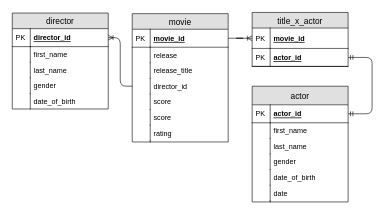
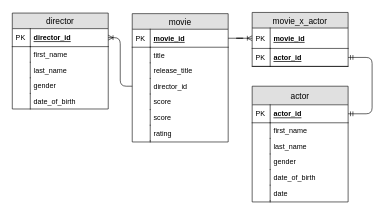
  <mxCell id="0" />
  <mxCell id="1" parent="0" />
  <mxCell id="2" value="movie" style="swimlane;fontStyle=0;childLayout=stackLayout;horizontal=1;startSize=26;fillColor=#e0e0e0;horizontalStack=0;resizeParent=1;resizeParentMax=0;resizeLast=0;collapsible=1;marginBottom=0;swimlaneFillColor=#ffffff;align=center;fontSize=14;" vertex="1" parent="1"><mxGeometry x="220" y="22" width="160" height="214" as="geometry" /></mxCell>
  <mxCell id="3" value="movie_id" style="shape=partialRectangle;top=0;left=0;right=0;bottom=1;align=left;verticalAlign=middle;fillColor=none;spacingLeft=34;spacingRight=4;overflow=hidden;rotatable=0;points=[[0,0.5],[1,0.5]];portConstraint=eastwest;dropTarget=0;fontStyle=5;fontSize=12;" vertex="1" parent="2"><mxGeometry y="26" width="160" height="30" as="geometry" /></mxCell>
  <mxCell id="4" value="PK" style="shape=partialRectangle;top=0;left=0;bottom=0;fillColor=none;align=left;verticalAlign=middle;spacingLeft=4;spacingRight=4;overflow=hidden;rotatable=0;points=[];portConstraint=eastwest;part=1;fontSize=12;" vertex="1" connectable="0" parent="3"><mxGeometry width="30" height="30" as="geometry" /></mxCell>
- <mxCell id="5" value="release" style="shape=partialRectangle;top=0;left=0;right=0;bottom=0;align=left;verticalAlign=top;fillColor=none;spacingLeft=34;spacingRight=4;overflow=hidden;rotatable=0;points=[[0,0.5],[1,0.5]];portConstraint=eastwest;dropTarget=0;fontSize=12;" vertex="1" parent="2"><mxGeometry y="56" width="160" height="26" as="geometry" /></mxCell>
+ <mxCell id="5" value="title" style="shape=partialRectangle;top=0;left=0;right=0;bottom=0;align=left;verticalAlign=top;fillColor=none;spacingLeft=34;spacingRight=4;overflow=hidden;rotatable=0;points=[[0,0.5],[1,0.5]];portConstraint=eastwest;dropTarget=0;fontSize=12;" vertex="1" parent="2"><mxGeometry y="56" width="160" height="26" as="geometry" /></mxCell>
  <mxCell id="6" value="" style="shape=partialRectangle;top=0;left=0;bottom=0;fillColor=none;align=left;verticalAlign=top;spacingLeft=4;spacingRight=4;overflow=hidden;rotatable=0;points=[];portConstraint=eastwest;part=1;fontSize=12;" vertex="1" connectable="0" parent="5"><mxGeometry width="30" height="26" as="geometry" /></mxCell>
  <mxCell id="7" value="release_title" style="shape=partialRectangle;top=0;left=0;right=0;bottom=0;align=left;verticalAlign=top;fillColor=none;spacingLeft=34;spacingRight=4;overflow=hidden;rotatable=0;points=[[0,0.5],[1,0.5]];portConstraint=eastwest;dropTarget=0;fontSize=12;" vertex="1" parent="2"><mxGeometry y="82" width="160" height="26" as="geometry" /></mxCell>
  <mxCell id="8" value="" style="shape=partialRectangle;top=0;left=0;bottom=0;fillColor=none;align=left;verticalAlign=top;spacingLeft=4;spacingRight=4;overflow=hidden;rotatable=0;points=[];portConstraint=eastwest;part=1;fontSize=12;" vertex="1" connectable="0" parent="7"><mxGeometry width="30" height="26" as="geometry" /></mxCell>
  <mxCell id="9" value="director_id" style="shape=partialRectangle;top=0;left=0;right=0;bottom=0;align=left;verticalAlign=top;fillColor=none;spacingLeft=34;spacingRight=4;overflow=hidden;rotatable=0;points=[[0,0.5],[1,0.5]];portConstraint=eastwest;dropTarget=0;fontSize=12;" vertex="1" parent="2"><mxGeometry y="108" width="160" height="26" as="geometry" /></mxCell>
  <mxCell id="10" value="" style="shape=partialRectangle;top=0;left=0;bottom=0;fillColor=none;align=left;verticalAlign=top;spacingLeft=4;spacingRight=4;overflow=hidden;rotatable=0;points=[];portConstraint=eastwest;part=1;fontSize=12;" vertex="1" connectable="0" parent="9"><mxGeometry width="30" height="26" as="geometry" /></mxCell>
  <mxCell id="11" value="score" style="shape=partialRectangle;top=0;left=0;right=0;bottom=0;align=left;verticalAlign=top;fillColor=none;spacingLeft=34;spacingRight=4;overflow=hidden;rotatable=0;points=[[0,0.5],[1,0.5]];portConstraint=eastwest;dropTarget=0;fontSize=12;" vertex="1" parent="2"><mxGeometry y="134" width="160" height="26" as="geometry" /></mxCell>
  <mxCell id="12" value="" style="shape=partialRectangle;top=0;left=0;bottom=0;fillColor=none;align=left;verticalAlign=top;spacingLeft=4;spacingRight=4;overflow=hidden;rotatable=0;points=[];portConstraint=eastwest;part=1;fontSize=12;" vertex="1" connectable="0" parent="11"><mxGeometry width="30" height="26" as="geometry" /></mxCell>
  <mxCell id="13" value="score" style="shape=partialRectangle;top=0;left=0;right=0;bottom=0;align=left;verticalAlign=top;fillColor=none;spacingLeft=34;spacingRight=4;overflow=hidden;rotatable=0;points=[[0,0.5],[1,0.5]];portConstraint=eastwest;dropTarget=0;fontSize=12;" vertex="1" parent="2"><mxGeometry y="160" width="160" height="26" as="geometry" /></mxCell>
  <mxCell id="14" value="" style="shape=partialRectangle;top=0;left=0;bottom=0;fillColor=none;align=left;verticalAlign=top;spacingLeft=4;spacingRight=4;overflow=hidden;rotatable=0;points=[];portConstraint=eastwest;part=1;fontSize=12;" vertex="1" connectable="0" parent="13"><mxGeometry width="30" height="26" as="geometry" /></mxCell>
  <mxCell id="15" value="rating" style="shape=partialRectangle;top=0;left=0;right=0;bottom=0;align=left;verticalAlign=top;fillColor=none;spacingLeft=34;spacingRight=4;overflow=hidden;rotatable=0;points=[[0,0.5],[1,0.5]];portConstraint=eastwest;dropTarget=0;fontSize=12;" vertex="1" parent="2"><mxGeometry y="186" width="160" height="26" as="geometry" /></mxCell>
  <mxCell id="16" value="" style="shape=partialRectangle;top=0;left=0;bottom=0;fillColor=none;align=left;verticalAlign=top;spacingLeft=4;spacingRight=4;overflow=hidden;rotatable=0;points=[];portConstraint=eastwest;part=1;fontSize=12;" vertex="1" connectable="0" parent="15"><mxGeometry width="30" height="26" as="geometry" /></mxCell>
  <mxCell id="17" value="" style="shape=partialRectangle;top=0;left=0;right=0;bottom=0;align=left;verticalAlign=top;fillColor=none;spacingLeft=34;spacingRight=4;overflow=hidden;rotatable=0;points=[[0,0.5],[1,0.5]];portConstraint=eastwest;dropTarget=0;fontSize=12;" vertex="1" parent="2"><mxGeometry y="212" width="160" height="2" as="geometry" /></mxCell>
  <mxCell id="18" value="" style="shape=partialRectangle;top=0;left=0;bottom=0;fillColor=none;align=left;verticalAlign=top;spacingLeft=4;spacingRight=4;overflow=hidden;rotatable=0;points=[];portConstraint=eastwest;part=1;fontSize=12;" vertex="1" connectable="0" parent="17"><mxGeometry width="30" height="2" as="geometry" /></mxCell>
  <mxCell id="19" value="director" style="swimlane;fontStyle=0;childLayout=stackLayout;horizontal=1;startSize=26;fillColor=#e0e0e0;horizontalStack=0;resizeParent=1;resizeParentMax=0;resizeLast=0;collapsible=1;marginBottom=0;swimlaneFillColor=#ffffff;align=center;fontSize=14;" vertex="1" parent="1"><mxGeometry x="20" y="21" width="160" height="160" as="geometry" /></mxCell>
  <mxCell id="20" value="director_id" style="shape=partialRectangle;top=0;left=0;right=0;bottom=1;align=left;verticalAlign=middle;fillColor=none;spacingLeft=34;spacingRight=4;overflow=hidden;rotatable=0;points=[[0,0.5],[1,0.5]];portConstraint=eastwest;dropTarget=0;fontStyle=5;fontSize=12;" vertex="1" parent="19"><mxGeometry y="26" width="160" height="30" as="geometry" /></mxCell>
  <mxCell id="21" value="PK" style="shape=partialRectangle;top=0;left=0;bottom=0;fillColor=none;align=left;verticalAlign=middle;spacingLeft=4;spacingRight=4;overflow=hidden;rotatable=0;points=[];portConstraint=eastwest;part=1;fontSize=12;" vertex="1" connectable="0" parent="20"><mxGeometry width="30" height="30" as="geometry" /></mxCell>
  <mxCell id="22" value="first_name" style="shape=partialRectangle;top=0;left=0;right=0;bottom=0;align=left;verticalAlign=top;fillColor=none;spacingLeft=34;spacingRight=4;overflow=hidden;rotatable=0;points=[[0,0.5],[1,0.5]];portConstraint=eastwest;dropTarget=0;fontSize=12;" vertex="1" parent="19"><mxGeometry y="56" width="160" height="26" as="geometry" /></mxCell>
  <mxCell id="23" value="" style="shape=partialRectangle;top=0;left=0;bottom=0;fillColor=none;align=left;verticalAlign=top;spacingLeft=4;spacingRight=4;overflow=hidden;rotatable=0;points=[];portConstraint=eastwest;part=1;fontSize=12;" vertex="1" connectable="0" parent="22"><mxGeometry width="30" height="26" as="geometry" /></mxCell>
  <mxCell id="24" value="last_name" style="shape=partialRectangle;top=0;left=0;right=0;bottom=0;align=left;verticalAlign=top;fillColor=none;spacingLeft=34;spacingRight=4;overflow=hidden;rotatable=0;points=[[0,0.5],[1,0.5]];portConstraint=eastwest;dropTarget=0;fontSize=12;" vertex="1" parent="19"><mxGeometry y="82" width="160" height="26" as="geometry" /></mxCell>
  <mxCell id="25" value="" style="shape=partialRectangle;top=0;left=0;bottom=0;fillColor=none;align=left;verticalAlign=top;spacingLeft=4;spacingRight=4;overflow=hidden;rotatable=0;points=[];portConstraint=eastwest;part=1;fontSize=12;" vertex="1" connectable="0" parent="24"><mxGeometry width="30" height="26" as="geometry" /></mxCell>
  <mxCell id="26" value="gender" style="shape=partialRectangle;top=0;left=0;right=0;bottom=0;align=left;verticalAlign=top;fillColor=none;spacingLeft=34;spacingRight=4;overflow=hidden;rotatable=0;points=[[0,0.5],[1,0.5]];portConstraint=eastwest;dropTarget=0;fontSize=12;" vertex="1" parent="19"><mxGeometry y="108" width="160" height="26" as="geometry" /></mxCell>
  <mxCell id="27" value="" style="shape=partialRectangle;top=0;left=0;bottom=0;fillColor=none;align=left;verticalAlign=top;spacingLeft=4;spacingRight=4;overflow=hidden;rotatable=0;points=[];portConstraint=eastwest;part=1;fontSize=12;" vertex="1" connectable="0" parent="26"><mxGeometry width="30" height="26" as="geometry" /></mxCell>
  <mxCell id="28" value="date_of_birth&#10;&#10;" style="shape=partialRectangle;top=0;left=0;right=0;bottom=0;align=left;verticalAlign=top;fillColor=none;spacingLeft=34;spacingRight=4;overflow=hidden;rotatable=0;points=[[0,0.5],[1,0.5]];portConstraint=eastwest;dropTarget=0;fontSize=12;" vertex="1" parent="19"><mxGeometry y="134" width="160" height="26" as="geometry" /></mxCell>
  <mxCell id="29" value="" style="shape=partialRectangle;top=0;left=0;bottom=0;fillColor=none;align=left;verticalAlign=top;spacingLeft=4;spacingRight=4;overflow=hidden;rotatable=0;points=[];portConstraint=eastwest;part=1;fontSize=12;" vertex="1" connectable="0" parent="28"><mxGeometry width="30" height="26" as="geometry" /></mxCell>
  <mxCell id="30" value="actor" style="swimlane;fontStyle=0;childLayout=stackLayout;horizontal=1;startSize=31;fillColor=#e0e0e0;horizontalStack=0;resizeParent=1;resizeParentMax=0;resizeLast=0;collapsible=1;marginBottom=0;swimlaneFillColor=#ffffff;align=center;fontSize=14;" vertex="1" parent="1"><mxGeometry x="420" y="143" width="160" height="193" as="geometry" /></mxCell>
  <mxCell id="31" value="actor_id" style="shape=partialRectangle;top=0;left=0;right=0;bottom=1;align=left;verticalAlign=middle;fillColor=none;spacingLeft=34;spacingRight=4;overflow=hidden;rotatable=0;points=[[0,0.5],[1,0.5]];portConstraint=eastwest;dropTarget=0;fontStyle=5;fontSize=12;" vertex="1" parent="30"><mxGeometry y="31" width="160" height="30" as="geometry" /></mxCell>
  <mxCell id="32" value="PK" style="shape=partialRectangle;top=0;left=0;bottom=0;fillColor=none;align=left;verticalAlign=middle;spacingLeft=4;spacingRight=4;overflow=hidden;rotatable=0;points=[];portConstraint=eastwest;part=1;fontSize=12;" vertex="1" connectable="0" parent="31"><mxGeometry width="30" height="30" as="geometry" /></mxCell>
  <mxCell id="33" value="first_name" style="shape=partialRectangle;top=0;left=0;right=0;bottom=0;align=left;verticalAlign=top;fillColor=none;spacingLeft=34;spacingRight=4;overflow=hidden;rotatable=0;points=[[0,0.5],[1,0.5]];portConstraint=eastwest;dropTarget=0;fontSize=12;" vertex="1" parent="30"><mxGeometry y="61" width="160" height="26" as="geometry" /></mxCell>
  <mxCell id="34" value="" style="shape=partialRectangle;top=0;left=0;bottom=0;fillColor=none;align=left;verticalAlign=top;spacingLeft=4;spacingRight=4;overflow=hidden;rotatable=0;points=[];portConstraint=eastwest;part=1;fontSize=12;" vertex="1" connectable="0" parent="33"><mxGeometry width="30" height="26" as="geometry" /></mxCell>
  <mxCell id="35" value="last_name" style="shape=partialRectangle;top=0;left=0;right=0;bottom=0;align=left;verticalAlign=top;fillColor=none;spacingLeft=34;spacingRight=4;overflow=hidden;rotatable=0;points=[[0,0.5],[1,0.5]];portConstraint=eastwest;dropTarget=0;fontSize=12;" vertex="1" parent="30"><mxGeometry y="87" width="160" height="26" as="geometry" /></mxCell>
  <mxCell id="36" value="" style="shape=partialRectangle;top=0;left=0;bottom=0;fillColor=none;align=left;verticalAlign=top;spacingLeft=4;spacingRight=4;overflow=hidden;rotatable=0;points=[];portConstraint=eastwest;part=1;fontSize=12;" vertex="1" connectable="0" parent="35"><mxGeometry width="30" height="26" as="geometry" /></mxCell>
  <mxCell id="37" value="gender" style="shape=partialRectangle;top=0;left=0;right=0;bottom=0;align=left;verticalAlign=top;fillColor=none;spacingLeft=34;spacingRight=4;overflow=hidden;rotatable=0;points=[[0,0.5],[1,0.5]];portConstraint=eastwest;dropTarget=0;fontSize=12;" vertex="1" parent="30"><mxGeometry y="113" width="160" height="26" as="geometry" /></mxCell>
  <mxCell id="38" value="" style="shape=partialRectangle;top=0;left=0;bottom=0;fillColor=none;align=left;verticalAlign=top;spacingLeft=4;spacingRight=4;overflow=hidden;rotatable=0;points=[];portConstraint=eastwest;part=1;fontSize=12;" vertex="1" connectable="0" parent="37"><mxGeometry width="30" height="26" as="geometry" /></mxCell>
  <mxCell id="39" value="date_of_birth" style="shape=partialRectangle;top=0;left=0;right=0;bottom=0;align=left;verticalAlign=top;fillColor=none;spacingLeft=34;spacingRight=4;overflow=hidden;rotatable=0;points=[[0,0.5],[1,0.5]];portConstraint=eastwest;dropTarget=0;fontSize=12;" vertex="1" parent="30"><mxGeometry y="139" width="160" height="26" as="geometry" /></mxCell>
  <mxCell id="40" value="" style="shape=partialRectangle;top=0;left=0;bottom=0;fillColor=none;align=left;verticalAlign=top;spacingLeft=4;spacingRight=4;overflow=hidden;rotatable=0;points=[];portConstraint=eastwest;part=1;fontSize=12;" vertex="1" connectable="0" parent="39"><mxGeometry width="30" height="26" as="geometry" /></mxCell>
  <mxCell id="41" value="date&#10;&#10;" style="shape=partialRectangle;top=0;left=0;right=0;bottom=0;align=left;verticalAlign=top;fillColor=none;spacingLeft=34;spacingRight=4;overflow=hidden;rotatable=0;points=[[0,0.5],[1,0.5]];portConstraint=eastwest;dropTarget=0;fontSize=12;" vertex="1" parent="30"><mxGeometry y="165" width="160" height="26" as="geometry" /></mxCell>
  <mxCell id="42" value="" style="shape=partialRectangle;top=0;left=0;bottom=0;fillColor=none;align=left;verticalAlign=top;spacingLeft=4;spacingRight=4;overflow=hidden;rotatable=0;points=[];portConstraint=eastwest;part=1;fontSize=12;" vertex="1" connectable="0" parent="41"><mxGeometry width="30" height="26" as="geometry" /></mxCell>
  <mxCell id="43" value="" style="shape=partialRectangle;top=0;left=0;right=0;bottom=0;align=left;verticalAlign=top;fillColor=none;spacingLeft=34;spacingRight=4;overflow=hidden;rotatable=0;points=[[0,0.5],[1,0.5]];portConstraint=eastwest;dropTarget=0;fontSize=12;" vertex="1" parent="30"><mxGeometry y="191" width="160" height="2" as="geometry" /></mxCell>
  <mxCell id="44" value="" style="shape=partialRectangle;top=0;left=0;bottom=0;fillColor=none;align=left;verticalAlign=top;spacingLeft=4;spacingRight=4;overflow=hidden;rotatable=0;points=[];portConstraint=eastwest;part=1;fontSize=12;" vertex="1" connectable="0" parent="43"><mxGeometry width="30" height="2" as="geometry" /></mxCell>
- <mxCell id="45" value="title_x_actor" style="swimlane;fontStyle=0;childLayout=stackLayout;horizontal=1;startSize=26;fillColor=#e0e0e0;horizontalStack=0;resizeParent=1;resizeParentMax=0;resizeLast=0;collapsible=1;marginBottom=0;swimlaneFillColor=#ffffff;align=center;fontSize=14;" vertex="1" parent="1"><mxGeometry x="420" y="20" width="160" height="90" as="geometry" /></mxCell>
+ <mxCell id="45" value="movie_x_actor" style="swimlane;fontStyle=0;childLayout=stackLayout;horizontal=1;startSize=26;fillColor=#e0e0e0;horizontalStack=0;resizeParent=1;resizeParentMax=0;resizeLast=0;collapsible=1;marginBottom=0;swimlaneFillColor=#ffffff;align=center;fontSize=14;" vertex="1" parent="1"><mxGeometry x="420" y="20" width="160" height="90" as="geometry" /></mxCell>
  <mxCell id="46" value="movie_id" style="shape=partialRectangle;top=0;left=0;right=0;bottom=1;align=left;verticalAlign=middle;fillColor=none;spacingLeft=34;spacingRight=4;overflow=hidden;rotatable=0;points=[[0,0.5],[1,0.5]];portConstraint=eastwest;dropTarget=0;fontStyle=5;fontSize=12;" vertex="1" parent="45"><mxGeometry y="26" width="160" height="34" as="geometry" /></mxCell>
  <mxCell id="47" value="PK" style="shape=partialRectangle;top=0;left=0;bottom=0;fillColor=none;align=left;verticalAlign=middle;spacingLeft=4;spacingRight=4;overflow=hidden;rotatable=0;points=[];portConstraint=eastwest;part=1;fontSize=12;" vertex="1" connectable="0" parent="46"><mxGeometry width="30" height="34" as="geometry" /></mxCell>
  <mxCell id="48" value="actor_id" style="shape=partialRectangle;top=0;left=0;right=0;bottom=1;align=left;verticalAlign=middle;fillColor=none;spacingLeft=34;spacingRight=4;overflow=hidden;rotatable=0;points=[[0,0.5],[1,0.5]];portConstraint=eastwest;dropTarget=0;fontStyle=5;fontSize=12;" vertex="1" parent="45"><mxGeometry y="60" width="160" height="30" as="geometry" /></mxCell>
  <mxCell id="49" value="PK" style="shape=partialRectangle;top=0;left=0;bottom=0;fillColor=none;align=left;verticalAlign=middle;spacingLeft=4;spacingRight=4;overflow=hidden;rotatable=0;points=[];portConstraint=eastwest;part=1;fontSize=12;" vertex="1" connectable="0" parent="48"><mxGeometry width="30" height="30" as="geometry" /></mxCell>
  <mxCell id="50" value="" style="edgeStyle=elbowEdgeStyle;fontSize=12;html=1;endArrow=ERoneToMany;shadow=0;entryX=1;entryY=0.5;entryDx=0;entryDy=0;exitX=0;exitY=0.5;exitDx=0;exitDy=0;" edge="1" parent="1" source="9" target="20"><mxGeometry width="100" height="100" relative="1" as="geometry"><mxPoint x="270" y="472" as="sourcePoint" /><mxPoint x="200" y="392" as="targetPoint" /></mxGeometry></mxCell>
  <mxCell id="51" value="" style="edgeStyle=orthogonalEdgeStyle;fontSize=12;html=1;endArrow=ERmandOne;startArrow=ERmandOne;shadow=0;exitX=1;exitY=0.5;exitDx=0;exitDy=0;entryX=1;entryY=0.5;entryDx=0;entryDy=0;" edge="1" parent="1" source="31" target="48"><mxGeometry width="100" height="100" relative="1" as="geometry"><mxPoint x="640" y="321" as="sourcePoint" /><mxPoint x="740" y="221" as="targetPoint" /><Array as="points"><mxPoint x="620" y="189" /><mxPoint x="620" y="95" /></Array></mxGeometry></mxCell>
  <mxCell id="52" value="" style="edgeStyle=entityRelationEdgeStyle;fontSize=12;html=1;endArrow=ERoneToMany;shadow=0;exitX=1;exitY=0.5;exitDx=0;exitDy=0;entryX=0;entryY=0.5;entryDx=0;entryDy=0;" edge="1" parent="1" source="3" target="46"><mxGeometry width="100" height="100" relative="1" as="geometry"><mxPoint x="20" y="462" as="sourcePoint" /><mxPoint x="120" y="362" as="targetPoint" /></mxGeometry></mxCell>
